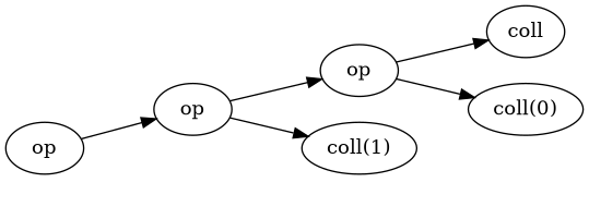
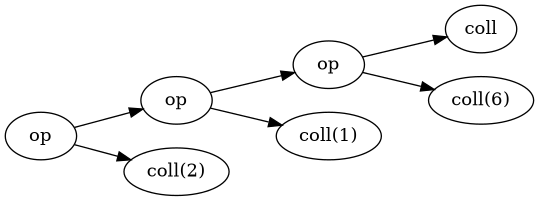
  digraph {
    rankdir=LR
    n1 [label=op]
    n2 [label=coll]
-   "coll(0)"
+   "coll(0)" [label="coll(6)"]
    n4 [label=op]
    "coll(1)"
    n6 [label=op]
+   "coll(2)"
    n1 -> n2
    n1 -> "coll(0)"
    n4 -> n1
    n4 -> "coll(1)"
    n6 -> n4
+   n6 -> "coll(2)"
  }
